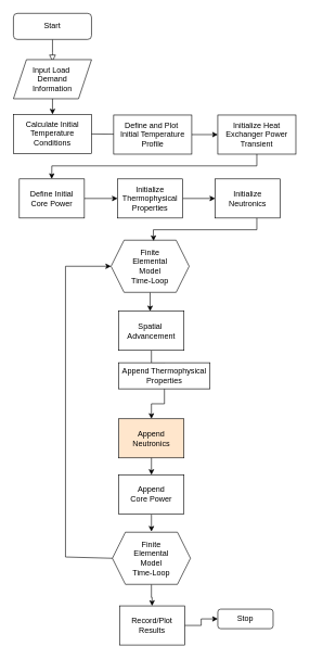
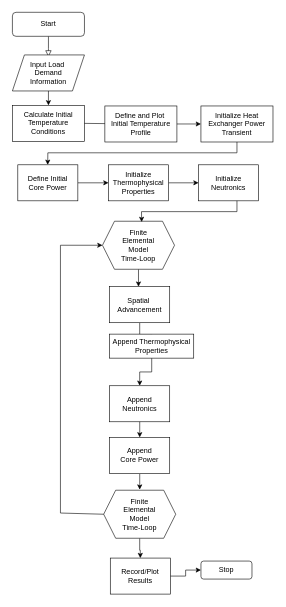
  <mxCell id="0" />
  <mxCell id="1" parent="0" />
  <mxCell id="2" value="" style="rounded=0;html=1;jettySize=auto;orthogonalLoop=1;fontSize=11;endArrow=block;endFill=0;endSize=8;strokeWidth=1;shadow=0;labelBackgroundColor=none;edgeStyle=orthogonalEdgeStyle;" parent="1" source="3" edge="1"><mxGeometry relative="1" as="geometry"><mxPoint x="80" y="94" as="targetPoint" /></mxGeometry></mxCell>
  <mxCell id="3" value="Start" style="rounded=1;whiteSpace=wrap;html=1;fontSize=12;glass=0;strokeWidth=1;shadow=0;" parent="1" vertex="1"><mxGeometry x="20" y="20" width="120" height="40" as="geometry" /></mxCell>
  <mxCell id="4" value="Input Load&amp;nbsp;&lt;br&gt;Demand &lt;br&gt;Information" style="shape=parallelogram;perimeter=parallelogramPerimeter;whiteSpace=wrap;html=1;fixedSize=1;" vertex="1" parent="1"><mxGeometry x="20" y="91" width="120" height="60" as="geometry" /></mxCell>
  <mxCell id="5" value="" style="endArrow=classic;html=1;rounded=0;exitX=0.5;exitY=1;exitDx=0;exitDy=0;" edge="1" parent="1" source="4" target="6"><mxGeometry width="50" height="50" relative="1" as="geometry"><mxPoint x="250" y="314" as="sourcePoint" /><mxPoint x="80" y="194" as="targetPoint" /></mxGeometry></mxCell>
  <mxCell id="6" value="Calculate Initial&lt;br&gt;Temperature Conditions" style="rounded=0;whiteSpace=wrap;html=1;" vertex="1" parent="1"><mxGeometry x="20" y="175" width="120" height="60" as="geometry" /></mxCell>
  <mxCell id="7" value="" style="endArrow=classic;html=1;rounded=0;exitX=1;exitY=0.5;exitDx=0;exitDy=0;startArrow=none;" edge="1" parent="1" source="9"><mxGeometry width="50" height="50" relative="1" as="geometry"><mxPoint x="250" y="304" as="sourcePoint" /><mxPoint x="190" y="205" as="targetPoint" /></mxGeometry></mxCell>
  <mxCell id="8" value="" style="edgeStyle=orthogonalEdgeStyle;rounded=0;orthogonalLoop=1;jettySize=auto;html=1;" edge="1" parent="1" source="9" target="11"><mxGeometry relative="1" as="geometry" /></mxCell>
  <mxCell id="9" value="Define and Plot&amp;nbsp;&lt;br&gt;Initial Temperature&lt;br&gt;Profile" style="rounded=0;whiteSpace=wrap;html=1;" vertex="1" parent="1"><mxGeometry x="174" y="176" width="120" height="60" as="geometry" /></mxCell>
  <mxCell id="10" value="" style="endArrow=none;html=1;rounded=0;exitX=1;exitY=0.5;exitDx=0;exitDy=0;" edge="1" parent="1" source="6" target="9"><mxGeometry width="50" height="50" relative="1" as="geometry"><mxPoint x="140" y="205" as="sourcePoint" /><mxPoint x="190" y="205" as="targetPoint" /></mxGeometry></mxCell>
  <mxCell id="11" value="Initialize Heat Exchanger Power Transient" style="whiteSpace=wrap;html=1;rounded=0;" vertex="1" parent="1"><mxGeometry x="334" y="176" width="120" height="60" as="geometry" /></mxCell>
  <mxCell id="12" value="" style="edgeStyle=orthogonalEdgeStyle;rounded=0;orthogonalLoop=1;jettySize=auto;html=1;" edge="1" parent="1" source="13"><mxGeometry relative="1" as="geometry"><mxPoint x="230" y="477" as="targetPoint" /><Array as="points"><mxPoint x="230" y="441" /><mxPoint x="230" y="441" /></Array></mxGeometry></mxCell>
  <mxCell id="13" value="Finite&lt;br&gt;Elemental&lt;br&gt;Model&lt;br&gt;Time-Loop" style="shape=hexagon;perimeter=hexagonPerimeter2;whiteSpace=wrap;html=1;fixedSize=1;" vertex="1" parent="1"><mxGeometry x="170" y="368" width="120" height="80" as="geometry" /></mxCell>
  <mxCell id="14" value="" style="endArrow=classic;html=1;rounded=0;entryX=0.5;entryY=0;entryDx=0;entryDy=0;exitX=0.5;exitY=1;exitDx=0;exitDy=0;" edge="1" parent="1" source="11"><mxGeometry width="50" height="50" relative="1" as="geometry"><mxPoint x="78.79" y="254" as="sourcePoint" /><mxPoint x="78.79" y="274" as="targetPoint" /><Array as="points"><mxPoint x="394" y="254" /><mxPoint x="79" y="254" /></Array></mxGeometry></mxCell>
  <mxCell id="15" value="" style="edgeStyle=orthogonalEdgeStyle;rounded=0;orthogonalLoop=1;jettySize=auto;html=1;" edge="1" parent="1" source="16" target="18"><mxGeometry relative="1" as="geometry" /></mxCell>
  <mxCell id="16" value="Spatial&amp;nbsp;&lt;br&gt;Advancement" style="whiteSpace=wrap;html=1;" vertex="1" parent="1"><mxGeometry x="182" y="477" width="100" height="60" as="geometry" /></mxCell>
  <mxCell id="17" value="" style="edgeStyle=orthogonalEdgeStyle;rounded=0;orthogonalLoop=1;jettySize=auto;html=1;" edge="1" parent="1" source="18" target="19"><mxGeometry relative="1" as="geometry" /></mxCell>
  <mxCell id="18" value="Append Thermophysical Properties" style="whiteSpace=wrap;html=1;" vertex="1" parent="1"><mxGeometry x="182" y="556" width="140" height="40" as="geometry" /></mxCell>
- <mxCell id="19" value="Append Neutronics" style="whiteSpace=wrap;html=1;fillColor=#ffe6cc;" vertex="1" parent="1"><mxGeometry x="182" y="642" width="100" height="60" as="geometry" /></mxCell>
+ <mxCell id="19" value="Append Neutronics" style="whiteSpace=wrap;html=1;" vertex="1" parent="1"><mxGeometry x="182" y="642" width="100" height="60" as="geometry" /></mxCell>
  <mxCell id="20" value="" style="edgeStyle=orthogonalEdgeStyle;rounded=0;orthogonalLoop=1;jettySize=auto;html=1;" edge="1" parent="1" source="21" target="23"><mxGeometry relative="1" as="geometry" /></mxCell>
  <mxCell id="21" value="Define Initial &lt;br&gt;Core Power" style="whiteSpace=wrap;html=1;" vertex="1" parent="1"><mxGeometry x="29" y="274" width="100" height="60" as="geometry" /></mxCell>
  <mxCell id="22" value="" style="edgeStyle=orthogonalEdgeStyle;rounded=0;orthogonalLoop=1;jettySize=auto;html=1;" edge="1" parent="1" source="23" target="24"><mxGeometry relative="1" as="geometry" /></mxCell>
  <mxCell id="23" value="Initialize Thermophysical Properties" style="whiteSpace=wrap;html=1;" vertex="1" parent="1"><mxGeometry x="180" y="274" width="100" height="60" as="geometry" /></mxCell>
  <mxCell id="24" value="Initialize Neutronics" style="whiteSpace=wrap;html=1;" vertex="1" parent="1"><mxGeometry x="330" y="274" width="100" height="60" as="geometry" /></mxCell>
  <mxCell id="25" value="Append &lt;br&gt;Core Power" style="whiteSpace=wrap;html=1;" vertex="1" parent="1"><mxGeometry x="182" y="728" width="100" height="60" as="geometry" /></mxCell>
  <mxCell id="26" value="" style="edgeStyle=orthogonalEdgeStyle;rounded=0;orthogonalLoop=1;jettySize=auto;html=1;" edge="1" parent="1"><mxGeometry relative="1" as="geometry"><mxPoint x="232.037" y="702" as="sourcePoint" /><mxPoint x="232.037" y="728" as="targetPoint" /></mxGeometry></mxCell>
  <mxCell id="27" value="" style="edgeStyle=orthogonalEdgeStyle;rounded=0;orthogonalLoop=1;jettySize=auto;html=1;entryX=0.5;entryY=0;entryDx=0;entryDy=0;" edge="1" parent="1" source="28" target="33"><mxGeometry relative="1" as="geometry"><mxPoint x="232" y="986" as="targetPoint" /></mxGeometry></mxCell>
  <mxCell id="28" value="Finite&lt;br&gt;Elemental&lt;br&gt;Model&lt;br&gt;Time-Loop" style="shape=hexagon;perimeter=hexagonPerimeter2;whiteSpace=wrap;html=1;fixedSize=1;" vertex="1" parent="1"><mxGeometry x="172" y="816" width="120" height="80" as="geometry" /></mxCell>
  <mxCell id="29" value="" style="edgeStyle=orthogonalEdgeStyle;rounded=0;orthogonalLoop=1;jettySize=auto;html=1;" edge="1" parent="1"><mxGeometry relative="1" as="geometry"><mxPoint x="232.037" y="789" as="sourcePoint" /><mxPoint x="232.037" y="815" as="targetPoint" /></mxGeometry></mxCell>
  <mxCell id="30" value="" style="endArrow=classic;html=1;rounded=0;entryX=0.544;entryY=0.015;entryDx=0;entryDy=0;exitX=0.5;exitY=1;exitDx=0;exitDy=0;entryPerimeter=0;" edge="1" parent="1" target="13"><mxGeometry width="50" height="50" relative="1" as="geometry"><mxPoint x="394" y="334" as="sourcePoint" /><mxPoint x="78.79" y="372" as="targetPoint" /><Array as="points"><mxPoint x="394" y="352" /><mxPoint x="235" y="352" /></Array></mxGeometry></mxCell>
  <mxCell id="31" value="" style="endArrow=classic;html=1;rounded=0;entryX=0;entryY=0.5;entryDx=0;entryDy=0;exitX=0;exitY=0.5;exitDx=0;exitDy=0;" edge="1" parent="1" source="28" target="13"><mxGeometry width="50" height="50" relative="1" as="geometry"><mxPoint x="170" y="854" as="sourcePoint" /><mxPoint x="-90" y="454" as="targetPoint" /><Array as="points"><mxPoint x="100" y="854" /><mxPoint x="100" y="408" /></Array></mxGeometry></mxCell>
  <mxCell id="32" value="" style="edgeStyle=orthogonalEdgeStyle;rounded=0;orthogonalLoop=1;jettySize=auto;html=1;" edge="1" parent="1" source="33" target="34"><mxGeometry relative="1" as="geometry" /></mxCell>
  <mxCell id="33" value="Record/Plot&lt;br&gt;Results" style="whiteSpace=wrap;html=1;" vertex="1" parent="1"><mxGeometry x="183" y="929" width="100" height="60" as="geometry" /></mxCell>
  <mxCell id="34" value="Stop" style="rounded=1;whiteSpace=wrap;html=1;" vertex="1" parent="1"><mxGeometry x="334" y="934" width="85" height="30" as="geometry" /></mxCell>
